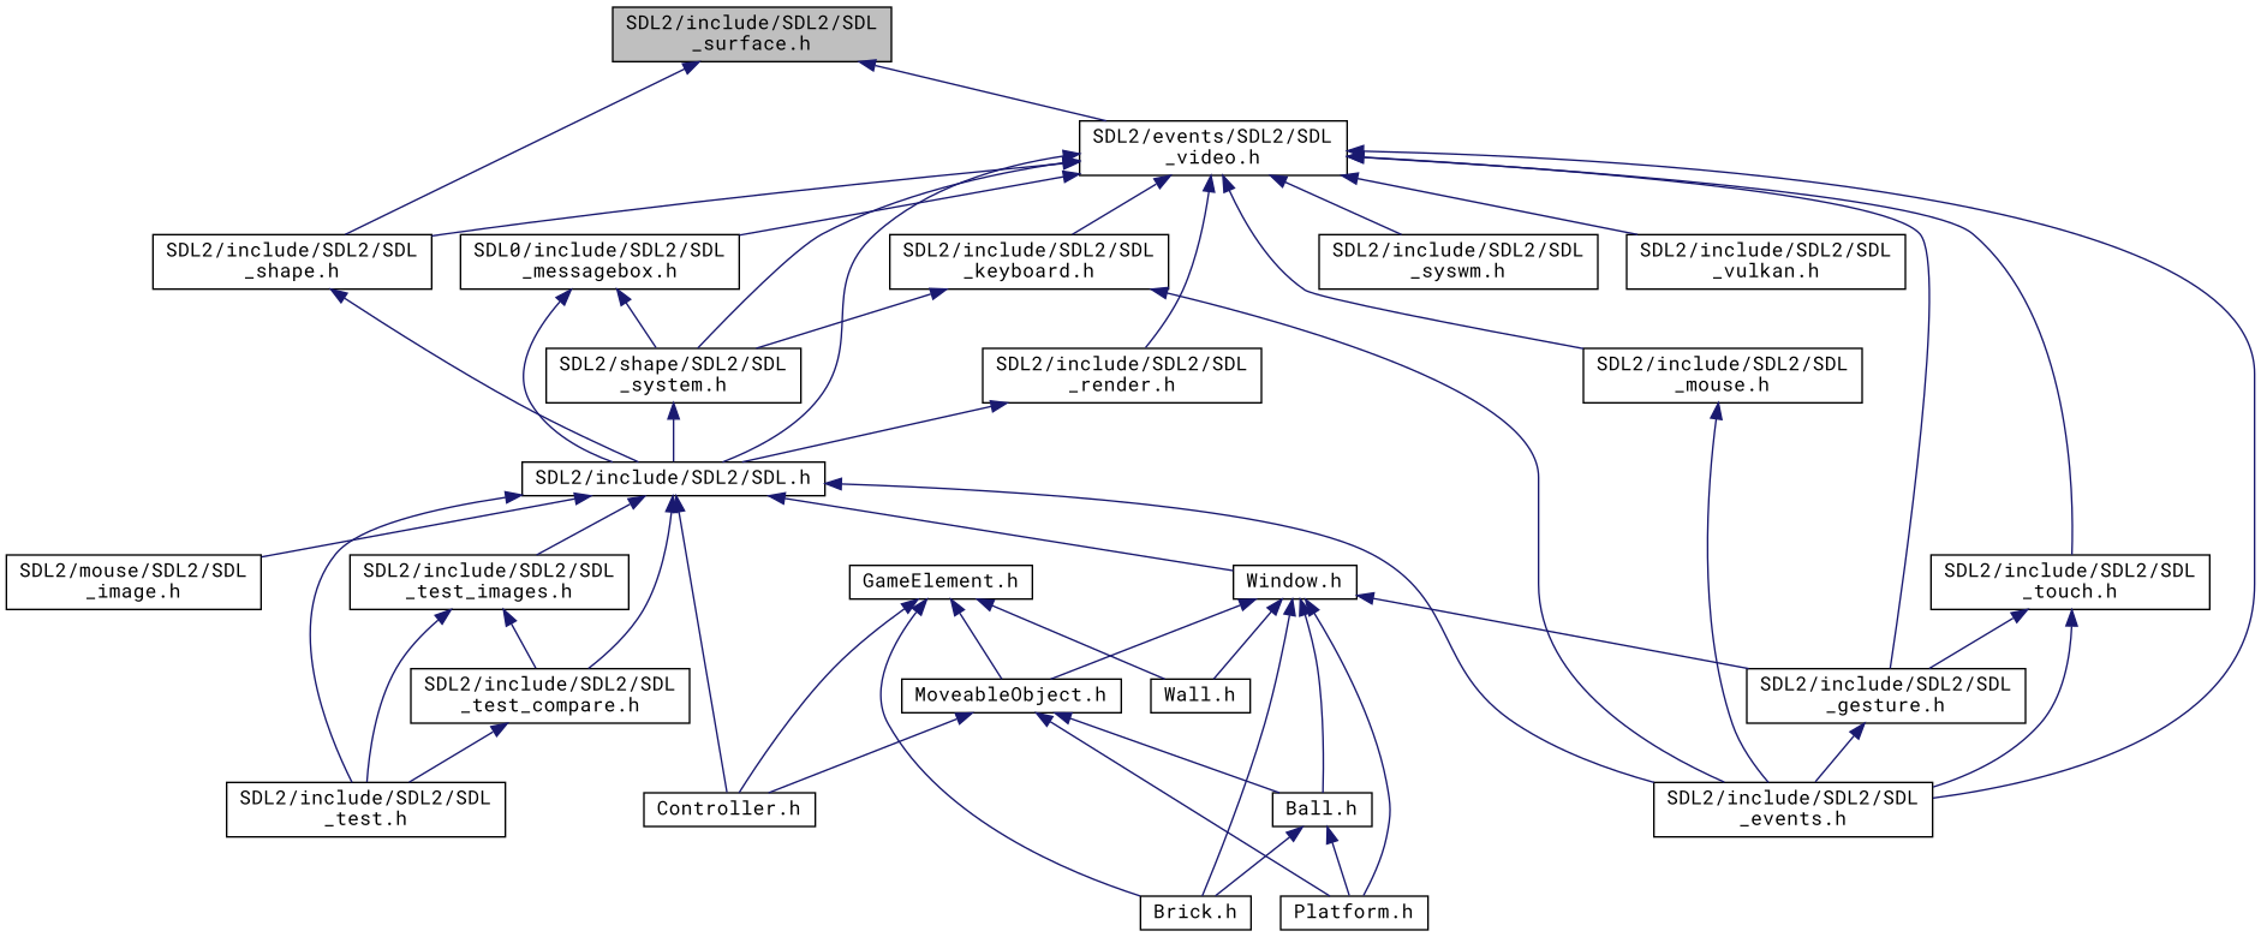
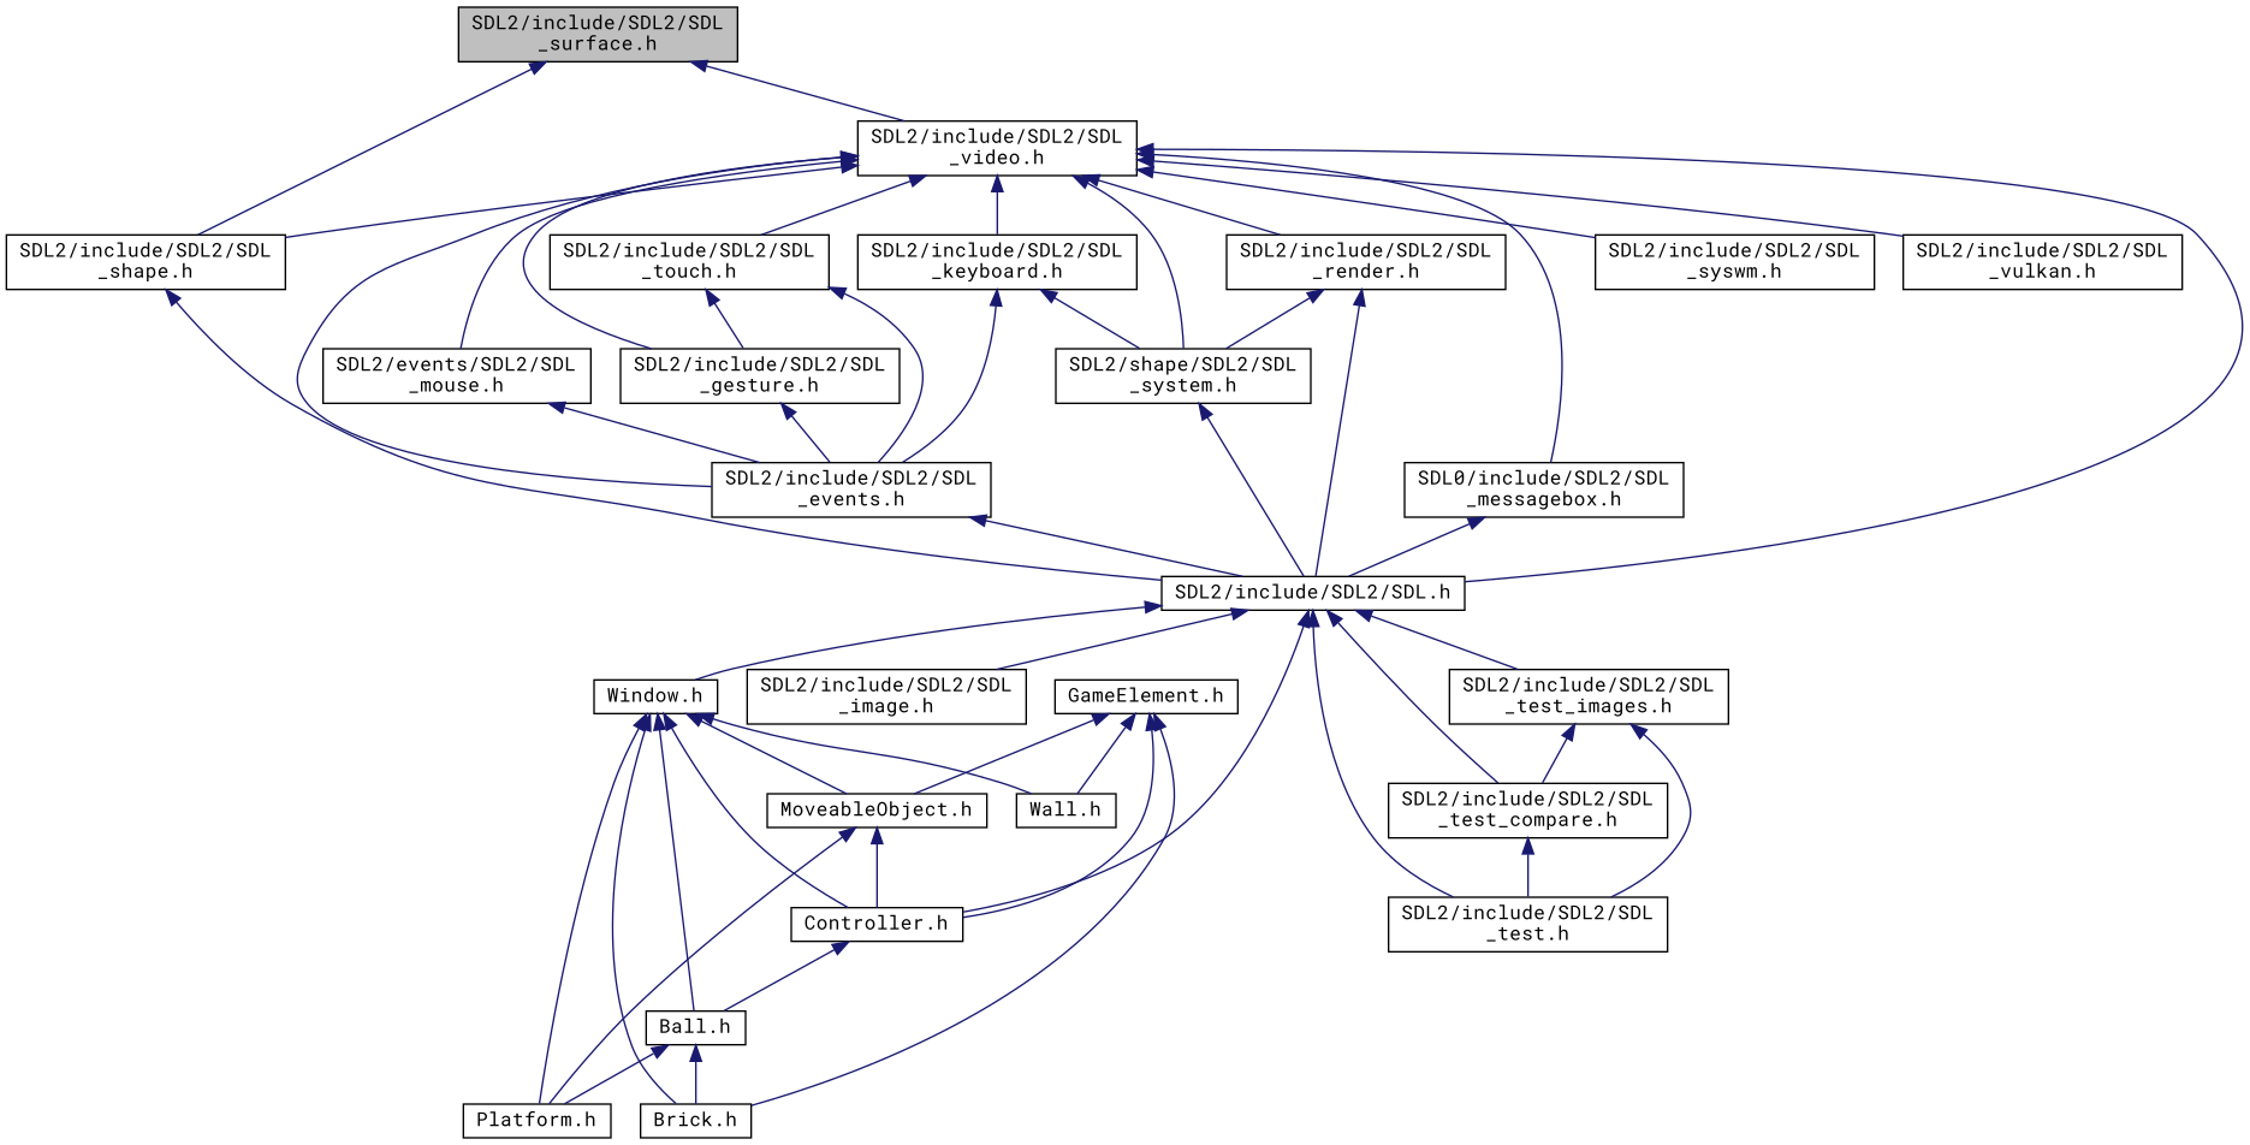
  digraph {
    fontname="Roboto Mono"
    node [color=black fillcolor=white fontname="Roboto Mono" fontsize=12 shape=record style=filled]
    edge [color=midnightblue dir=back fontname="Roboto Mono" fontsize=12 labelfontname=Helvetica labelfontsize=12 style=solid]
    n1 [fillcolor=grey75 fontcolor=black height=0.2 label="SDL2/include/SDL2/SDL\l_surface.h" width=0.4]
-   n2 [height=0.2 label="SDL2/events/SDL2/SDL\l_video.h" width=0.4]
+   n2 [height=0.2 label="SDL2/include/SDL2/SDL\l_video.h" width=0.4]
    n3 [height=0.2 label="SDL2/include/SDL2/SDL\l_shape.h" width=0.4]
    n4 [height=0.2 label="SDL2/include/SDL2/SDL\l_events.h" width=0.4]
    n5 [height=0.2 label="SDL2/include/SDL2/SDL.h" width=0.4]
    n6 [height=0.2 label="SDL2/include/SDL2/SDL\l_keyboard.h" width=0.4]
    n7 [height=0.2 label="SDL2/shape/SDL2/SDL\l_system.h" width=0.4]
-   n8 [height=0.2 label="SDL2/include/SDL2/SDL\l_mouse.h" width=0.4]
+   n8 [height=0.2 label="SDL2/events/SDL2/SDL\l_mouse.h" width=0.4]
    n9 [height=0.2 label="SDL2/include/SDL2/SDL\l_gesture.h" width=0.4]
    n10 [height=0.2 label="SDL2/include/SDL2/SDL\l_touch.h" width=0.4]
    n11 [height=0.2 label="SDL0/include/SDL2/SDL\l_messagebox.h" width=0.4]
    n12 [height=0.2 label="SDL2/include/SDL2/SDL\l_render.h" width=0.4]
    n13 [height=0.2 label="SDL2/include/SDL2/SDL\l_syswm.h" width=0.4]
    n14 [height=0.2 label="SDL2/include/SDL2/SDL\l_vulkan.h" width=0.4]
    n15 [height=0.2 label="Window.h" width=0.4]
    n16 [height=0.2 label="Controller.h" width=0.4]
-   n17 [height=0.2 label="SDL2/mouse/SDL2/SDL\l_image.h" width=0.4]
+   n17 [height=0.2 label="SDL2/include/SDL2/SDL\l_image.h" width=0.4]
    n18 [height=0.2 label="SDL2/include/SDL2/SDL\l_test.h" width=0.4]
    n19 [height=0.2 label="SDL2/include/SDL2/SDL\l_test_compare.h" width=0.4]
    n20 [height=0.2 label="SDL2/include/SDL2/SDL\l_test_images.h" width=0.4]
    n21 [height=0.2 label="Ball.h" width=0.4]
    n22 [height=0.2 label="Brick.h" width=0.4]
    n23 [height=0.2 label="Platform.h" width=0.4]
    n24 [height=0.2 label="Wall.h" width=0.4]
    n25 [height=0.2 label="MoveableObject.h" width=0.4]
    n26 [height=0.2 label="GameElement.h" width=0.4]
    n1 -> n2
    n1 -> n3
    n2 -> n3
    n2 -> n4
    n2 -> n5
    n2 -> n6
    n2 -> n7
    n2 -> n8
    n2 -> n9
    n2 -> n10
    n2 -> n11
    n2 -> n12
    n2 -> n13
    n2 -> n14
    n3 -> n5
-   n5 -> n4
+   n4 -> n5
    n5 -> n15
    n5 -> n16
    n5 -> n17
    n5 -> n18
    n5 -> n19
    n5 -> n20
    n6 -> n4
    n6 -> n7
    n7 -> n5
    n8 -> n4
    n9 -> n4
    n10 -> n4
    n10 -> n9
    n11 -> n5
    n12 -> n5
-   n11 -> n7
-   n15 -> n9
+   n12 -> n7
+   n15 -> n16
    n15 -> n21
    n15 -> n22
    n15 -> n23
    n15 -> n24
    n15 -> n25
    n19 -> n18
    n20 -> n18
    n20 -> n19
    n21 -> n22
    n21 -> n23
    n25 -> n16
-   n25 -> n21
+   n16 -> n21
    n25 -> n23
    n26 -> n16
    n26 -> n22
    n26 -> n24
    n26 -> n25
  }
